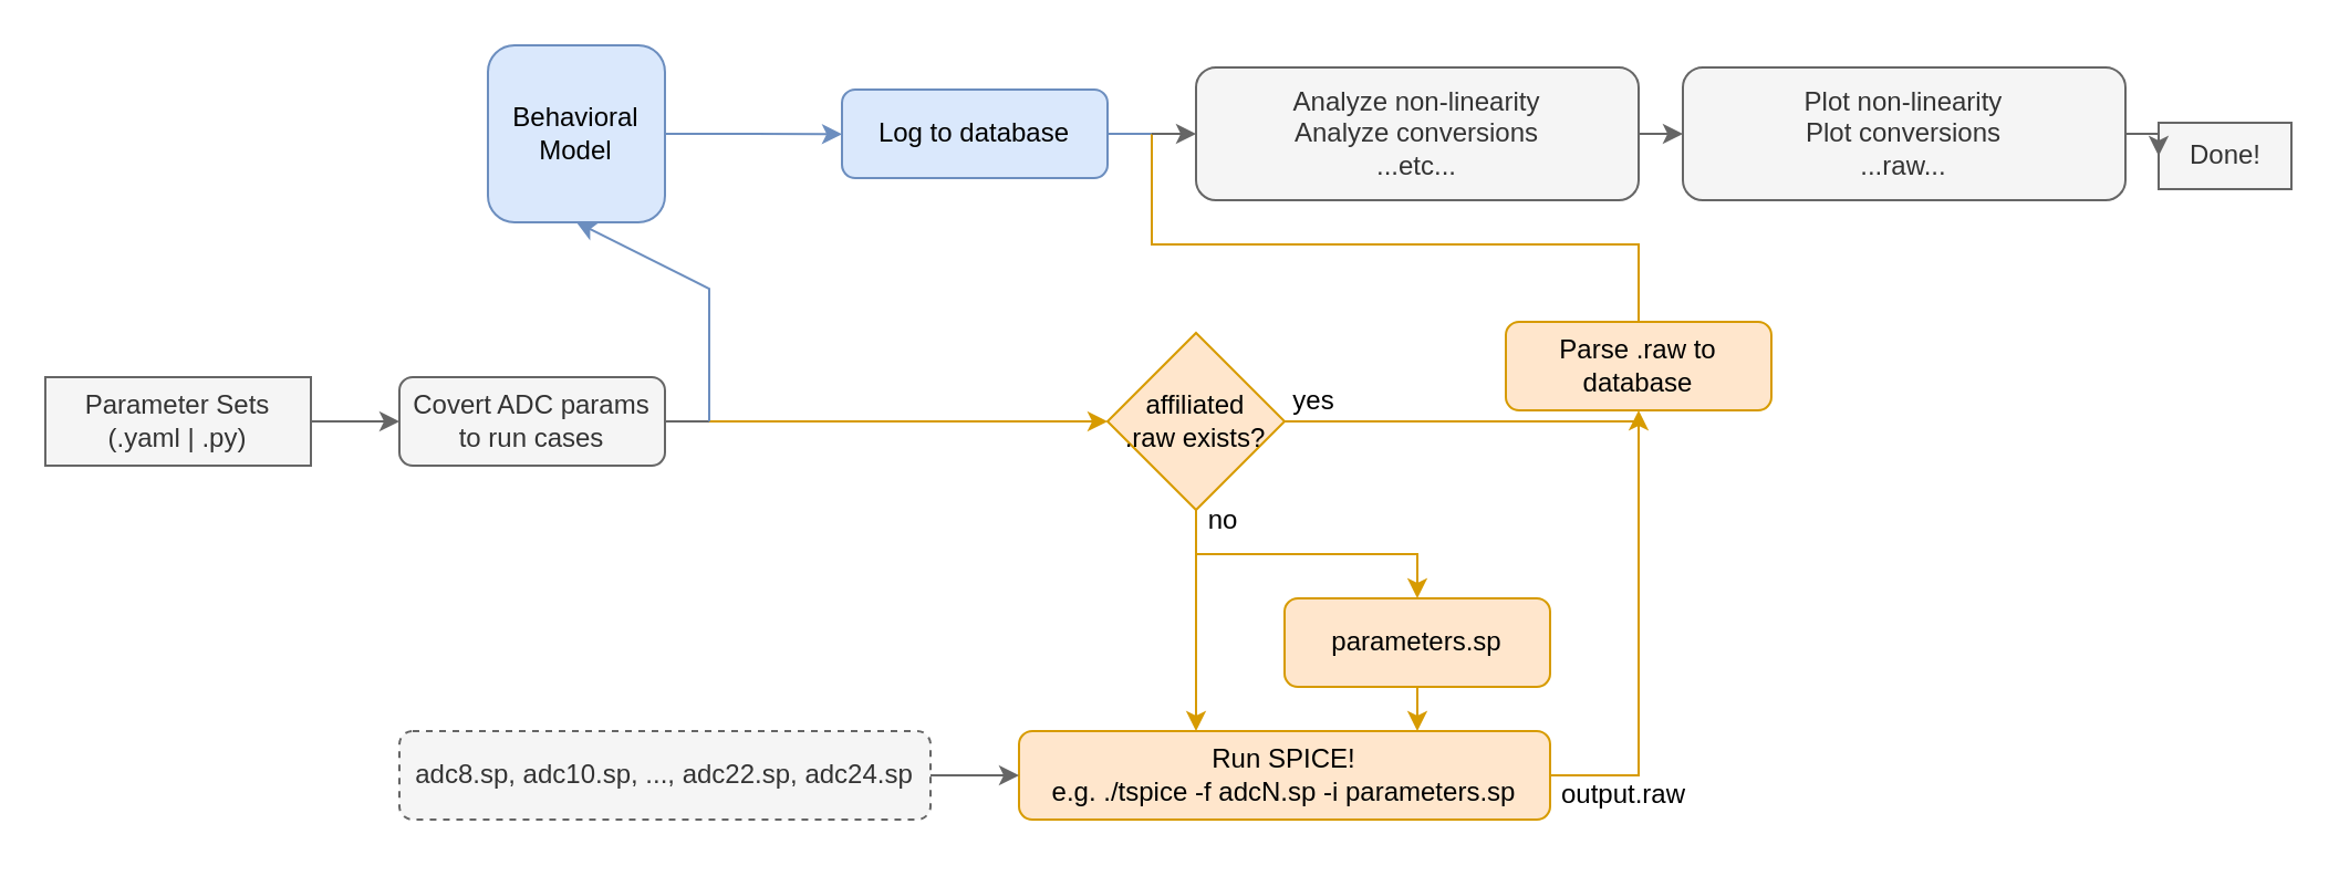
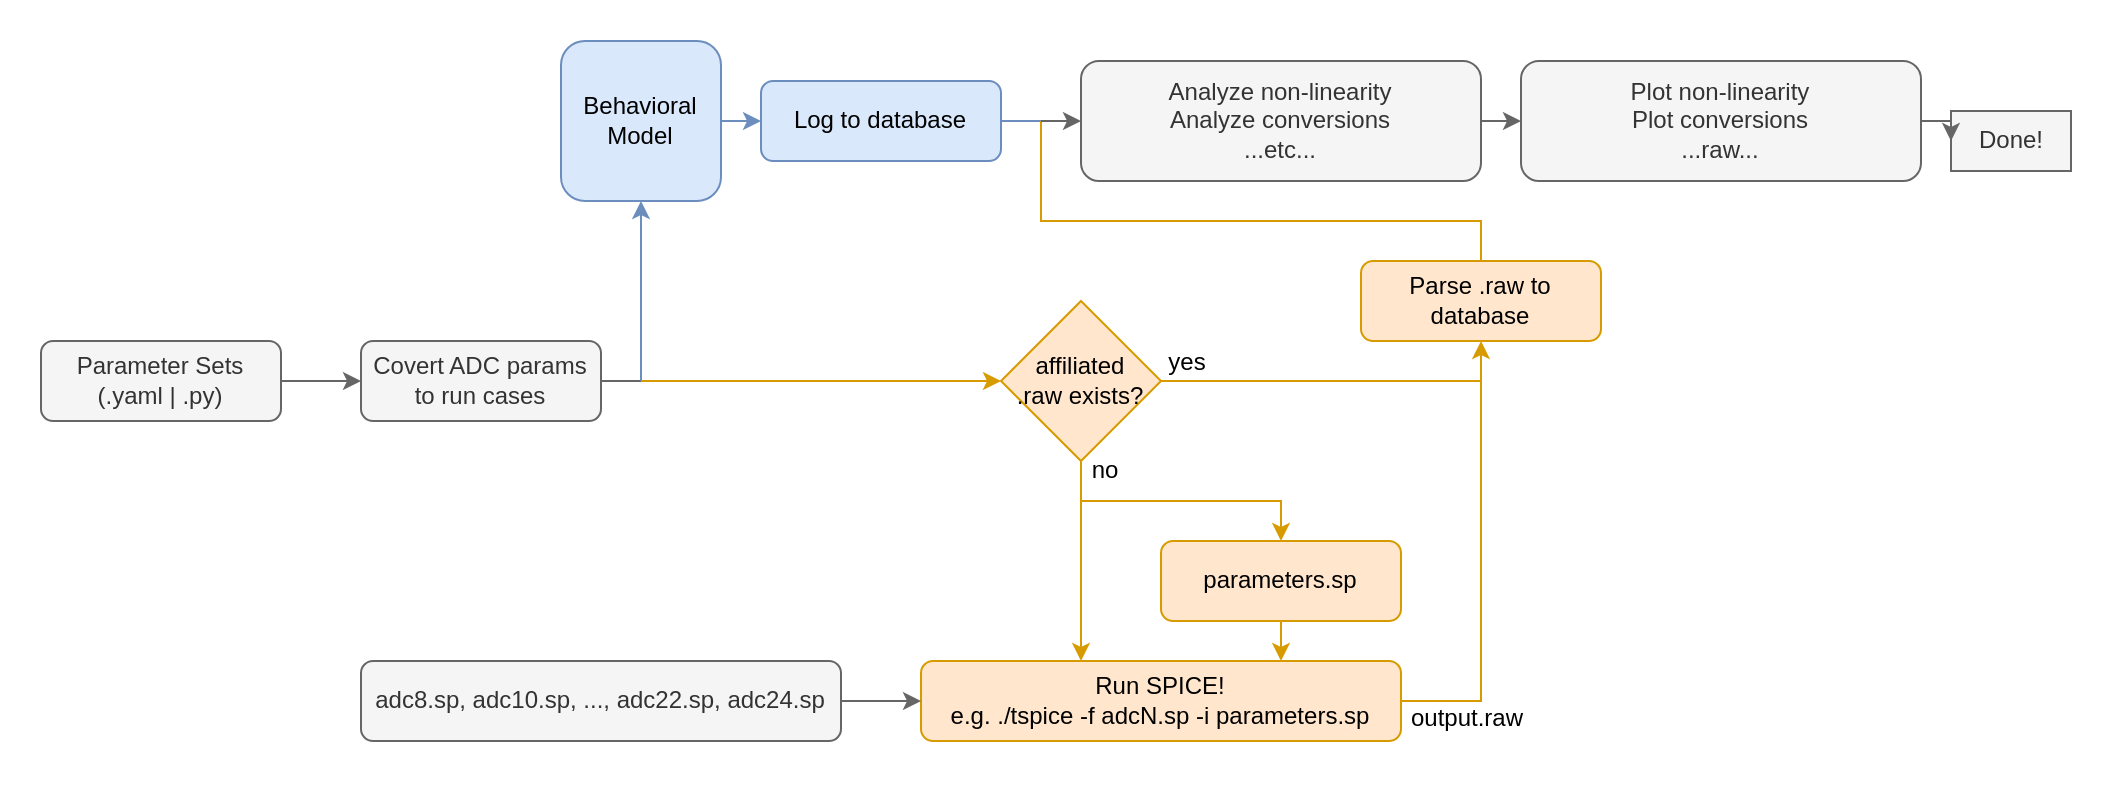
  <mxCell id="0" />
  <mxCell id="1" parent="0" />
  <mxCell id="2" style="edgeStyle=orthogonalEdgeStyle;rounded=0;orthogonalLoop=1;jettySize=auto;html=1;exitX=1;exitY=0.5;exitDx=0;exitDy=0;entryX=0;entryY=0.5;entryDx=0;entryDy=0;fillColor=#f5f5f5;strokeColor=#666666;" parent="1" source="3" target="15" edge="1"><mxGeometry relative="1" as="geometry" /></mxCell>
- <mxCell id="3" value="Parameter Sets (.yaml | .py)" style="whiteSpace=wrap;html=1;fillColor=#f5f5f5;strokeColor=#666666;fontColor=#333333;rounded=0;" parent="1" vertex="1"><mxGeometry x="20" y="170" width="120" height="40" as="geometry" /></mxCell>
- <mxCell id="4" value="&lt;div&gt;Behavioral&lt;/div&gt;&lt;div&gt;Model&lt;/div&gt;" style="rounded=1;whiteSpace=wrap;html=1;fillColor=#dae8fc;strokeColor=#6c8ebf;" parent="1" vertex="1"><mxGeometry x="220" y="20" width="80" height="80" as="geometry" /></mxCell>
+ <mxCell id="3" value="Parameter Sets (.yaml | .py)" style="rounded=1;whiteSpace=wrap;html=1;fillColor=#f5f5f5;strokeColor=#666666;fontColor=#333333;" parent="1" vertex="1"><mxGeometry x="20" y="170" width="120" height="40" as="geometry" /></mxCell>
+ <mxCell id="4" value="&lt;div&gt;Behavioral&lt;/div&gt;&lt;div&gt;Model&lt;/div&gt;" style="rounded=1;whiteSpace=wrap;html=1;fillColor=#dae8fc;strokeColor=#6c8ebf;" parent="1" vertex="1"><mxGeometry x="280" y="20" width="80" height="80" as="geometry" /></mxCell>
  <mxCell id="5" value="&lt;div&gt;Run SPICE!&lt;/div&gt;&lt;div&gt;e.g. ./tspice -f adcN.sp -i parameters.sp&lt;/div&gt;" style="rounded=1;whiteSpace=wrap;html=1;fillColor=#ffe6cc;strokeColor=#d79b00;" parent="1" vertex="1"><mxGeometry x="460" y="330" width="240" height="40" as="geometry" /></mxCell>
  <mxCell id="6" value="parameters.sp" style="rounded=1;whiteSpace=wrap;html=1;fillColor=#ffe6cc;strokeColor=#d79b00;" parent="1" vertex="1"><mxGeometry x="580" y="270" width="120" height="40" as="geometry" /></mxCell>
  <mxCell id="7" style="edgeStyle=orthogonalEdgeStyle;rounded=0;orthogonalLoop=1;jettySize=auto;html=1;exitX=1;exitY=0.5;exitDx=0;exitDy=0;entryX=0;entryY=0.5;entryDx=0;entryDy=0;fillColor=#f5f5f5;strokeColor=#666666;" parent="1" source="8" target="5" edge="1"><mxGeometry relative="1" as="geometry" /></mxCell>
- <mxCell id="8" value="adc8.sp, adc10.sp, ..., adc22.sp, adc24.sp" style="rounded=1;whiteSpace=wrap;html=1;fillColor=#f5f5f5;fontColor=#333333;strokeColor=#666666;dashed=1;" parent="1" vertex="1"><mxGeometry x="180" y="330" width="240" height="40" as="geometry" /></mxCell>
+ <mxCell id="8" value="adc8.sp, adc10.sp, ..., adc22.sp, adc24.sp" style="rounded=1;whiteSpace=wrap;html=1;fillColor=#f5f5f5;fontColor=#333333;strokeColor=#666666;" parent="1" vertex="1"><mxGeometry x="180" y="330" width="240" height="40" as="geometry" /></mxCell>
  <mxCell id="9" value="" style="endArrow=classic;html=1;rounded=0;fillColor=#ffe6cc;strokeColor=#d79b00;" parent="1" edge="1"><mxGeometry width="50" height="50" relative="1" as="geometry"><mxPoint x="540" y="230" as="sourcePoint" /><mxPoint x="540" y="330" as="targetPoint" /></mxGeometry></mxCell>
  <mxCell id="10" value="" style="endArrow=classic;html=1;rounded=0;fillColor=#ffe6cc;strokeColor=#d79b00;" parent="1" edge="1"><mxGeometry width="50" height="50" relative="1" as="geometry"><mxPoint x="540" y="250" as="sourcePoint" /><mxPoint x="640" y="270" as="targetPoint" /><Array as="points"><mxPoint x="640" y="250" /></Array></mxGeometry></mxCell>
  <mxCell id="11" value="" style="endArrow=classic;html=1;rounded=0;fillColor=#ffe6cc;strokeColor=#d79b00;" parent="1" edge="1"><mxGeometry width="50" height="50" relative="1" as="geometry"><mxPoint x="640" y="310" as="sourcePoint" /><mxPoint x="640" y="330" as="targetPoint" /></mxGeometry></mxCell>
  <mxCell id="12" value="" style="endArrow=classic;html=1;rounded=0;entryX=0.5;entryY=1;entryDx=0;entryDy=0;exitX=1;exitY=0.5;exitDx=0;exitDy=0;fillColor=#ffe6cc;strokeColor=#d79b00;" parent="1" source="5" target="20" edge="1"><mxGeometry width="50" height="50" relative="1" as="geometry"><mxPoint x="700" y="390" as="sourcePoint" /><mxPoint x="740" y="150" as="targetPoint" /><Array as="points"><mxPoint x="740" y="350" /></Array></mxGeometry></mxCell>
  <mxCell id="13" style="edgeStyle=orthogonalEdgeStyle;rounded=0;orthogonalLoop=1;jettySize=auto;html=1;exitX=1;exitY=0.5;exitDx=0;exitDy=0;entryX=0;entryY=0.5;entryDx=0;entryDy=0;fillColor=#f5f5f5;strokeColor=#666666;" parent="1" source="14" target="21" edge="1"><mxGeometry relative="1" as="geometry" /></mxCell>
  <mxCell id="14" value="&lt;div&gt;Analyze non-linearity&lt;br&gt;&lt;/div&gt;&lt;div&gt;Analyze conversions&lt;br&gt;&lt;/div&gt;&lt;div&gt;...etc...&lt;br&gt;&lt;/div&gt;" style="rounded=1;whiteSpace=wrap;html=1;fillColor=#f5f5f5;fontColor=#333333;strokeColor=#666666;" parent="1" vertex="1"><mxGeometry x="540" y="30" width="200" height="60" as="geometry" /></mxCell>
  <mxCell id="15" value="Covert ADC params to run cases " style="rounded=1;whiteSpace=wrap;html=1;fillColor=#f5f5f5;fontColor=#333333;strokeColor=#666666;" parent="1" vertex="1"><mxGeometry x="180" y="170" width="120" height="40" as="geometry" /></mxCell>
  <mxCell id="16" value="affiliated&lt;br&gt;&lt;div&gt;.raw exists?&lt;/div&gt;" style="rhombus;whiteSpace=wrap;html=1;fillColor=#ffe6cc;strokeColor=#d79b00;" parent="1" vertex="1"><mxGeometry x="500" y="150" width="80" height="80" as="geometry" /></mxCell>
  <mxCell id="17" value="&lt;div&gt;no&lt;/div&gt;" style="text;html=1;align=center;verticalAlign=middle;resizable=0;points=[];autosize=1;strokeColor=none;fillColor=none;" parent="1" vertex="1"><mxGeometry x="532" y="220" width="40" height="30" as="geometry" /></mxCell>
  <mxCell id="18" value="yes" style="text;html=1;align=center;verticalAlign=middle;resizable=0;points=[];autosize=1;strokeColor=none;fillColor=none;" parent="1" vertex="1"><mxGeometry x="573" y="166" width="40" height="30" as="geometry" /></mxCell>
  <mxCell id="19" value="" style="endArrow=none;html=1;rounded=0;exitX=1;exitY=0.5;exitDx=0;exitDy=0;fillColor=#ffe6cc;strokeColor=#d79b00;" parent="1" source="16" edge="1"><mxGeometry width="50" height="50" relative="1" as="geometry"><mxPoint x="620" y="248" as="sourcePoint" /><mxPoint x="740" y="190" as="targetPoint" /></mxGeometry></mxCell>
- <mxCell id="20" value="Parse .raw to database" style="rounded=1;whiteSpace=wrap;html=1;fillColor=#ffe6cc;strokeColor=#d79b00;" parent="1" vertex="1"><mxGeometry x="680" y="145" width="120" height="40" as="geometry" /></mxCell>
+ <mxCell id="20" value="Parse .raw to database" style="rounded=1;whiteSpace=wrap;html=1;fillColor=#ffe6cc;strokeColor=#d79b00;" parent="1" vertex="1"><mxGeometry x="680" y="130" width="120" height="40" as="geometry" /></mxCell>
  <mxCell id="21" value="&lt;div&gt;Plot non-linearity&lt;/div&gt;&lt;div&gt;Plot conversions&lt;/div&gt;&lt;div&gt;...raw...&lt;br&gt;&lt;/div&gt;" style="rounded=1;whiteSpace=wrap;html=1;fillColor=#f5f5f5;fontColor=#333333;strokeColor=#666666;" parent="1" vertex="1"><mxGeometry x="760" y="30" width="200" height="60" as="geometry" /></mxCell>
  <mxCell id="22" value="" style="endArrow=classic;html=1;rounded=0;entryX=0;entryY=0.5;entryDx=0;entryDy=0;fillColor=#ffe6cc;strokeColor=#d79b00;" parent="1" target="16" edge="1"><mxGeometry width="50" height="50" relative="1" as="geometry"><mxPoint x="320" y="190" as="sourcePoint" /><mxPoint x="380" y="30" as="targetPoint" /><Array as="points"><mxPoint y="190" x="420" /><mxPoint x="460" y="190" /></Array></mxGeometry></mxCell>
  <mxCell id="23" value="Done!" style="text;html=1;align=center;verticalAlign=middle;resizable=0;points=[];autosize=1;strokeColor=#666666;fillColor=#f5f5f5;fontColor=#333333;" parent="1" vertex="1"><mxGeometry x="975" y="55" width="60" height="30" as="geometry" /></mxCell>
  <mxCell id="24" value="" style="endArrow=none;html=1;rounded=0;exitX=1;exitY=0.5;exitDx=0;exitDy=0;fillColor=#f5f5f5;strokeColor=#666666;" edge="1" parent="1"><mxGeometry width="50" height="50" relative="1" as="geometry"><mxPoint x="300" y="190" as="sourcePoint" /><mxPoint x="320" y="190" as="targetPoint" /></mxGeometry></mxCell>
  <mxCell id="25" value="" style="endArrow=classic;html=1;rounded=0;entryX=0.5;entryY=1;entryDx=0;entryDy=0;fillColor=#dae8fc;strokeColor=#6c8ebf;" edge="1" parent="1" target="4"><mxGeometry width="50" height="50" relative="1" as="geometry"><mxPoint x="320" y="190" as="sourcePoint" /><mxPoint x="280" y="170" as="targetPoint" /><Array as="points"><mxPoint x="320" y="130" /></Array></mxGeometry></mxCell>
  <mxCell id="26" value="" style="endArrow=none;html=1;rounded=0;fillColor=#dae8fc;strokeColor=#6c8ebf;entryX=1;entryY=0.5;entryDx=0;entryDy=0;" edge="1" parent="1" target="31"><mxGeometry width="50" height="50" relative="1" as="geometry"><mxPoint x="520" y="60" as="sourcePoint" /><mxPoint x="480" y="150" as="targetPoint" /><Array as="points"><mxPoint x="480" y="60" /></Array></mxGeometry></mxCell>
  <mxCell id="27" value="" style="endArrow=none;html=1;rounded=0;fillColor=#ffe6cc;strokeColor=#d79b00;entryX=0.5;entryY=0;entryDx=0;entryDy=0;" edge="1" parent="1" target="20"><mxGeometry width="50" height="50" relative="1" as="geometry"><mxPoint x="520" y="60" as="sourcePoint" /><mxPoint x="740" y="70" as="targetPoint" /><Array as="points"><mxPoint x="520" y="80" /><mxPoint x="520" y="110" /><mxPoint x="600" y="110" /><mxPoint x="740" y="110" /></Array></mxGeometry></mxCell>
  <mxCell id="28" value="" style="endArrow=classic;html=1;rounded=0;entryX=0;entryY=0.5;entryDx=0;entryDy=0;fillColor=#f5f5f5;strokeColor=#666666;" edge="1" parent="1" target="14"><mxGeometry width="50" height="50" relative="1" as="geometry"><mxPoint x="520" y="60" as="sourcePoint" /><mxPoint x="570" y="10" as="targetPoint" /></mxGeometry></mxCell>
  <mxCell id="29" style="edgeStyle=orthogonalEdgeStyle;rounded=0;orthogonalLoop=1;jettySize=auto;html=1;exitX=1;exitY=0.5;exitDx=0;exitDy=0;entryX=0;entryY=0.5;entryDx=0;entryDy=0;entryPerimeter=0;fillColor=#f5f5f5;strokeColor=#666666;" edge="1" parent="1" source="21" target="23"><mxGeometry relative="1" as="geometry" /></mxCell>
  <mxCell id="30" style="edgeStyle=orthogonalEdgeStyle;rounded=0;orthogonalLoop=1;jettySize=auto;html=1;exitX=1;exitY=0.5;exitDx=0;exitDy=0;entryX=0;entryY=0.379;entryDx=0;entryDy=0;entryPerimeter=0;fillColor=#dae8fc;strokeColor=#6c8ebf;" edge="1" parent="1" source="4"><mxGeometry relative="1" as="geometry"><mxPoint x="380" y="60.16" as="targetPoint" /></mxGeometry></mxCell>
  <mxCell id="31" value="Log to database" style="rounded=1;whiteSpace=wrap;html=1;fillColor=#dae8fc;strokeColor=#6c8ebf;" vertex="1" parent="1"><mxGeometry x="380" y="40" width="120" height="40" as="geometry" /></mxCell>
  <mxCell id="32" value="output.raw" style="text;html=1;align=center;verticalAlign=middle;resizable=0;points=[];autosize=1;strokeColor=none;fillColor=none;" vertex="1" parent="1"><mxGeometry x="693" y="344" width="80" height="30" as="geometry" /></mxCell>
